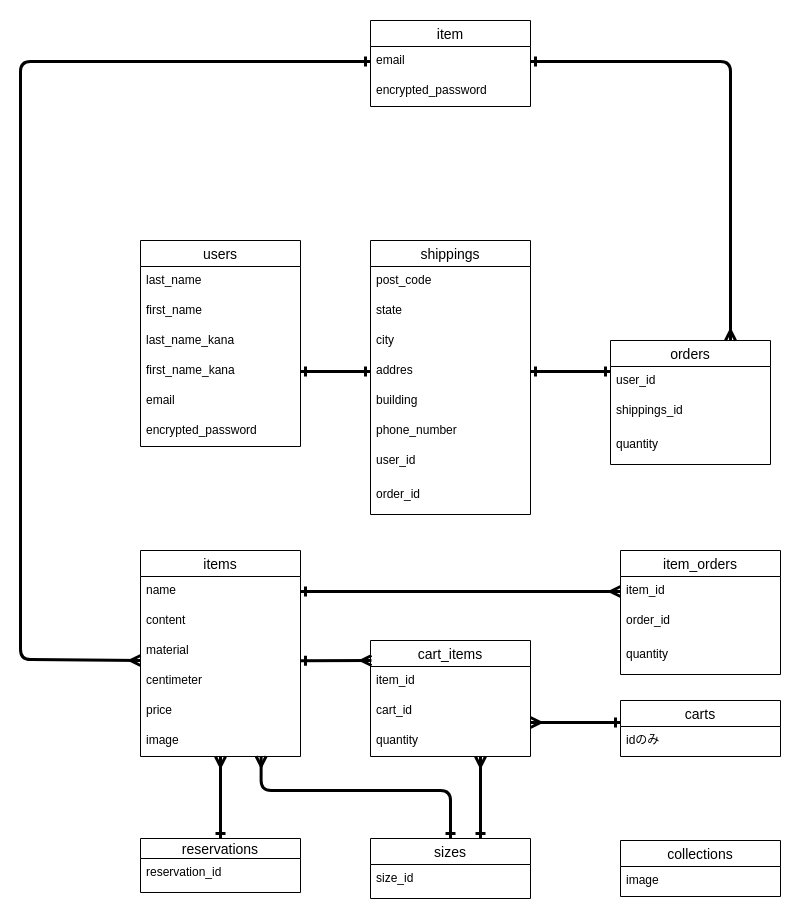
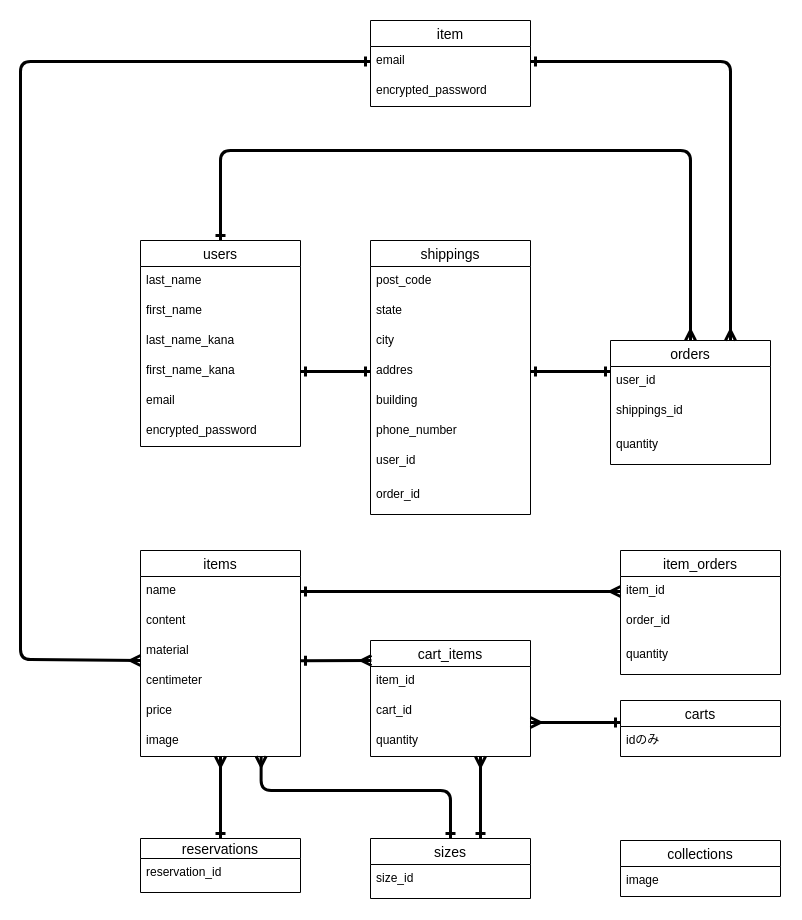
  <mxCell id="0" />
  <mxCell id="1" parent="0" />
  <mxCell id="2" value="users" style="swimlane;fontStyle=0;childLayout=stackLayout;horizontal=1;startSize=26;horizontalStack=0;resizeParent=1;resizeParentMax=0;resizeLast=0;collapsible=1;marginBottom=0;align=center;fontSize=14;" parent="1" vertex="1"><mxGeometry x="140" y="240" width="160" height="206" as="geometry" /></mxCell>
  <mxCell id="3" value="last_name" style="text;strokeColor=none;fillColor=none;spacingLeft=4;spacingRight=4;overflow=hidden;rotatable=0;points=[[0,0.5],[1,0.5]];portConstraint=eastwest;fontSize=12;" parent="2" vertex="1"><mxGeometry y="26" width="160" height="30" as="geometry" /></mxCell>
  <mxCell id="4" value="first_name" style="text;strokeColor=none;fillColor=none;spacingLeft=4;spacingRight=4;overflow=hidden;rotatable=0;points=[[0,0.5],[1,0.5]];portConstraint=eastwest;fontSize=12;" parent="2" vertex="1"><mxGeometry y="56" width="160" height="30" as="geometry" /></mxCell>
  <mxCell id="5" value="last_name_kana" style="text;strokeColor=none;fillColor=none;spacingLeft=4;spacingRight=4;overflow=hidden;rotatable=0;points=[[0,0.5],[1,0.5]];portConstraint=eastwest;fontSize=12;" parent="2" vertex="1"><mxGeometry y="86" width="160" height="30" as="geometry" /></mxCell>
  <mxCell id="6" value="first_name_kana" style="text;strokeColor=none;fillColor=none;spacingLeft=4;spacingRight=4;overflow=hidden;rotatable=0;points=[[0,0.5],[1,0.5]];portConstraint=eastwest;fontSize=12;" parent="2" vertex="1"><mxGeometry y="116" width="160" height="30" as="geometry" /></mxCell>
  <mxCell id="7" value="email" style="text;strokeColor=none;fillColor=none;spacingLeft=4;spacingRight=4;overflow=hidden;rotatable=0;points=[[0,0.5],[1,0.5]];portConstraint=eastwest;fontSize=12;" parent="2" vertex="1"><mxGeometry y="146" width="160" height="30" as="geometry" /></mxCell>
  <mxCell id="8" value="encrypted_password" style="text;strokeColor=none;fillColor=none;spacingLeft=4;spacingRight=4;overflow=hidden;rotatable=0;points=[[0,0.5],[1,0.5]];portConstraint=eastwest;fontSize=12;" parent="2" vertex="1"><mxGeometry y="176" width="160" height="30" as="geometry" /></mxCell>
  <mxCell id="9" value="items" style="swimlane;fontStyle=0;childLayout=stackLayout;horizontal=1;startSize=26;horizontalStack=0;resizeParent=1;resizeParentMax=0;resizeLast=0;collapsible=1;marginBottom=0;align=center;fontSize=14;" parent="1" vertex="1"><mxGeometry x="140" y="550" width="160" height="206" as="geometry" /></mxCell>
  <mxCell id="10" value="name" style="text;strokeColor=none;fillColor=none;spacingLeft=4;spacingRight=4;overflow=hidden;rotatable=0;points=[[0,0.5],[1,0.5]];portConstraint=eastwest;fontSize=12;" parent="9" vertex="1"><mxGeometry y="26" width="160" height="30" as="geometry" /></mxCell>
  <mxCell id="11" value="content" style="text;strokeColor=none;fillColor=none;spacingLeft=4;spacingRight=4;overflow=hidden;rotatable=0;points=[[0,0.5],[1,0.5]];portConstraint=eastwest;fontSize=12;" parent="9" vertex="1"><mxGeometry y="56" width="160" height="30" as="geometry" /></mxCell>
  <mxCell id="12" value="material&#10;&#10;&#10;&#10;" style="text;strokeColor=none;fillColor=none;spacingLeft=4;spacingRight=4;overflow=hidden;rotatable=0;points=[[0,0.5],[1,0.5]];portConstraint=eastwest;fontSize=12;" parent="9" vertex="1"><mxGeometry y="86" width="160" height="30" as="geometry" /></mxCell>
  <mxCell id="13" value="centimeter" style="text;strokeColor=none;fillColor=none;spacingLeft=4;spacingRight=4;overflow=hidden;rotatable=0;points=[[0,0.5],[1,0.5]];portConstraint=eastwest;fontSize=12;" parent="9" vertex="1"><mxGeometry y="116" width="160" height="30" as="geometry" /></mxCell>
  <mxCell id="14" value="price" style="text;strokeColor=none;fillColor=none;spacingLeft=4;spacingRight=4;overflow=hidden;rotatable=0;points=[[0,0.5],[1,0.5]];portConstraint=eastwest;fontSize=12;" parent="9" vertex="1"><mxGeometry y="146" width="160" height="30" as="geometry" /></mxCell>
  <mxCell id="15" value="image" style="text;strokeColor=none;fillColor=none;spacingLeft=4;spacingRight=4;overflow=hidden;rotatable=0;points=[[0,0.5],[1,0.5]];portConstraint=eastwest;fontSize=12;" parent="9" vertex="1"><mxGeometry y="176" width="160" height="30" as="geometry" /></mxCell>
  <mxCell id="16" value="shippings" style="swimlane;fontStyle=0;childLayout=stackLayout;horizontal=1;startSize=26;horizontalStack=0;resizeParent=1;resizeParentMax=0;resizeLast=0;collapsible=1;marginBottom=0;align=center;fontSize=14;" parent="1" vertex="1"><mxGeometry x="370" y="240" width="160" height="274" as="geometry" /></mxCell>
  <mxCell id="17" value="post_code" style="text;strokeColor=none;fillColor=none;spacingLeft=4;spacingRight=4;overflow=hidden;rotatable=0;points=[[0,0.5],[1,0.5]];portConstraint=eastwest;fontSize=12;" parent="16" vertex="1"><mxGeometry y="26" width="160" height="30" as="geometry" /></mxCell>
  <mxCell id="18" value="state" style="text;strokeColor=none;fillColor=none;spacingLeft=4;spacingRight=4;overflow=hidden;rotatable=0;points=[[0,0.5],[1,0.5]];portConstraint=eastwest;fontSize=12;" parent="16" vertex="1"><mxGeometry y="56" width="160" height="30" as="geometry" /></mxCell>
  <mxCell id="19" value="city" style="text;strokeColor=none;fillColor=none;spacingLeft=4;spacingRight=4;overflow=hidden;rotatable=0;points=[[0,0.5],[1,0.5]];portConstraint=eastwest;fontSize=12;" parent="16" vertex="1"><mxGeometry y="86" width="160" height="30" as="geometry" /></mxCell>
  <mxCell id="20" value="addres" style="text;strokeColor=none;fillColor=none;spacingLeft=4;spacingRight=4;overflow=hidden;rotatable=0;points=[[0,0.5],[1,0.5]];portConstraint=eastwest;fontSize=12;" parent="16" vertex="1"><mxGeometry y="116" width="160" height="30" as="geometry" /></mxCell>
  <mxCell id="21" value="building" style="text;strokeColor=none;fillColor=none;spacingLeft=4;spacingRight=4;overflow=hidden;rotatable=0;points=[[0,0.5],[1,0.5]];portConstraint=eastwest;fontSize=12;" parent="16" vertex="1"><mxGeometry y="146" width="160" height="30" as="geometry" /></mxCell>
  <mxCell id="22" value="phone_number" style="text;strokeColor=none;fillColor=none;spacingLeft=4;spacingRight=4;overflow=hidden;rotatable=0;points=[[0,0.5],[1,0.5]];portConstraint=eastwest;fontSize=12;" parent="16" vertex="1"><mxGeometry y="176" width="160" height="30" as="geometry" /></mxCell>
  <mxCell id="23" value="user_id" style="text;strokeColor=none;fillColor=none;spacingLeft=4;spacingRight=4;overflow=hidden;rotatable=0;points=[[0,0.5],[1,0.5]];portConstraint=eastwest;fontSize=12;" parent="16" vertex="1"><mxGeometry y="206" width="160" height="34" as="geometry" /></mxCell>
  <mxCell id="24" value="order_id" style="text;strokeColor=none;fillColor=none;spacingLeft=4;spacingRight=4;overflow=hidden;rotatable=0;points=[[0,0.5],[1,0.5]];portConstraint=eastwest;fontSize=12;" parent="16" vertex="1"><mxGeometry y="240" width="160" height="34" as="geometry" /></mxCell>
  <mxCell id="25" value="sizes" style="swimlane;fontStyle=0;childLayout=stackLayout;horizontal=1;startSize=26;horizontalStack=0;resizeParent=1;resizeParentMax=0;resizeLast=0;collapsible=1;marginBottom=0;align=center;fontSize=14;" parent="1" vertex="1"><mxGeometry x="370" y="838" width="160" height="60" as="geometry" /></mxCell>
  <mxCell id="26" value="size_id" style="text;strokeColor=none;fillColor=none;spacingLeft=4;spacingRight=4;overflow=hidden;rotatable=0;points=[[0,0.5],[1,0.5]];portConstraint=eastwest;fontSize=12;" parent="25" vertex="1"><mxGeometry y="26" width="160" height="34" as="geometry" /></mxCell>
  <mxCell id="27" value="carts" style="swimlane;fontStyle=0;childLayout=stackLayout;horizontal=1;startSize=26;horizontalStack=0;resizeParent=1;resizeParentMax=0;resizeLast=0;collapsible=1;marginBottom=0;align=center;fontSize=14;" parent="1" vertex="1"><mxGeometry x="620" y="700" width="160" height="56" as="geometry" /></mxCell>
  <mxCell id="28" value="idのみ" style="text;strokeColor=none;fillColor=none;spacingLeft=4;spacingRight=4;overflow=hidden;rotatable=0;points=[[0,0.5],[1,0.5]];portConstraint=eastwest;fontSize=12;" parent="27" vertex="1"><mxGeometry y="26" width="160" height="30" as="geometry" /></mxCell>
  <mxCell id="29" value="" style="fontSize=12;html=1;endArrow=ERone;endFill=0;exitX=1;exitY=0.5;exitDx=0;exitDy=0;startArrow=ERone;startFill=0;entryX=0;entryY=0.5;entryDx=0;entryDy=0;strokeWidth=3;" parent="1" source="6" target="20" edge="1"><mxGeometry width="100" height="100" relative="1" as="geometry"><mxPoint x="350" y="510" as="sourcePoint" /><mxPoint x="360" y="371" as="targetPoint" /></mxGeometry></mxCell>
  <mxCell id="30" value="" style="fontSize=12;html=1;endArrow=ERone;endFill=0;exitX=1;exitY=0.5;exitDx=0;exitDy=0;startArrow=ERone;startFill=0;entryX=0.5;entryY=0;entryDx=0;entryDy=0;strokeWidth=3;strokeColor=none;edgeStyle=orthogonalEdgeStyle;" parent="1" edge="1"><mxGeometry width="100" height="100" relative="1" as="geometry"><mxPoint x="530" y="370" as="sourcePoint" /><mxPoint x="690" y="560" as="targetPoint" /></mxGeometry></mxCell>
  <mxCell id="31" value="" style="fontSize=12;html=1;endArrow=ERone;endFill=0;exitX=1;exitY=0.5;exitDx=0;exitDy=0;startArrow=ERone;startFill=0;strokeWidth=3;edgeStyle=orthogonalEdgeStyle;" parent="1" source="20" edge="1"><mxGeometry width="100" height="100" relative="1" as="geometry"><mxPoint x="600" y="376.38" as="sourcePoint" /><mxPoint x="610" y="371" as="targetPoint" /></mxGeometry></mxCell>
  <mxCell id="32" value="" style="fontSize=12;html=1;endArrow=ERmany;startArrow=ERone;strokeWidth=3;startFill=0;entryX=0.5;entryY=1;entryDx=0;entryDy=0;exitX=0.5;exitY=0;exitDx=0;exitDy=0;" parent="1" source="51" target="9" edge="1"><mxGeometry width="100" height="100" relative="1" as="geometry"><mxPoint x="220" y="830" as="sourcePoint" /><mxPoint x="220" y="770" as="targetPoint" /></mxGeometry></mxCell>
  <mxCell id="33" value="collections" style="swimlane;fontStyle=0;childLayout=stackLayout;horizontal=1;startSize=26;horizontalStack=0;resizeParent=1;resizeParentMax=0;resizeLast=0;collapsible=1;marginBottom=0;align=center;fontSize=14;" parent="1" vertex="1"><mxGeometry x="620" y="840" width="160" height="56" as="geometry" /></mxCell>
  <mxCell id="34" value="image" style="text;strokeColor=none;fillColor=none;spacingLeft=4;spacingRight=4;overflow=hidden;rotatable=0;points=[[0,0.5],[1,0.5]];portConstraint=eastwest;fontSize=12;" parent="33" vertex="1"><mxGeometry y="26" width="160" height="30" as="geometry" /></mxCell>
+ <mxCell id="35" value="" style="fontSize=12;html=1;endArrow=ERmany;startArrow=ERone;strokeWidth=3;startFill=0;exitX=0.5;exitY=0;exitDx=0;exitDy=0;edgeStyle=orthogonalEdgeStyle;entryX=0.5;entryY=0;entryDx=0;entryDy=0;" parent="1" source="2" target="36" edge="1"><mxGeometry width="100" height="100" relative="1" as="geometry"><mxPoint x="420" y="850" as="sourcePoint" /><mxPoint x="690" y="330" as="targetPoint" /><Array as="points"><mxPoint x="220" y="150" /><mxPoint x="690" y="150" /></Array></mxGeometry></mxCell>
  <mxCell id="36" value="orders" style="swimlane;fontStyle=0;childLayout=stackLayout;horizontal=1;startSize=26;horizontalStack=0;resizeParent=1;resizeParentMax=0;resizeLast=0;collapsible=1;marginBottom=0;align=center;fontSize=14;" parent="1" vertex="1"><mxGeometry x="610" y="340" width="160" height="124" as="geometry" /></mxCell>
  <mxCell id="37" value="user_id" style="text;strokeColor=none;fillColor=none;spacingLeft=4;spacingRight=4;overflow=hidden;rotatable=0;points=[[0,0.5],[1,0.5]];portConstraint=eastwest;fontSize=12;" parent="36" vertex="1"><mxGeometry y="26" width="160" height="30" as="geometry" /></mxCell>
  <mxCell id="38" value="shippings_id" style="text;strokeColor=none;fillColor=none;spacingLeft=4;spacingRight=4;overflow=hidden;rotatable=0;points=[[0,0.5],[1,0.5]];portConstraint=eastwest;fontSize=12;" parent="36" vertex="1"><mxGeometry y="56" width="160" height="34" as="geometry" /></mxCell>
  <mxCell id="39" value="quantity" style="text;strokeColor=none;fillColor=none;spacingLeft=4;spacingRight=4;overflow=hidden;rotatable=0;points=[[0,0.5],[1,0.5]];portConstraint=eastwest;fontSize=12;" parent="36" vertex="1"><mxGeometry y="90" width="160" height="34" as="geometry" /></mxCell>
  <mxCell id="40" value="item_orders" style="swimlane;fontStyle=0;childLayout=stackLayout;horizontal=1;startSize=26;horizontalStack=0;resizeParent=1;resizeParentMax=0;resizeLast=0;collapsible=1;marginBottom=0;align=center;fontSize=14;" parent="1" vertex="1"><mxGeometry x="620" y="550" width="160" height="124" as="geometry" /></mxCell>
  <mxCell id="41" value="item_id" style="text;strokeColor=none;fillColor=none;spacingLeft=4;spacingRight=4;overflow=hidden;rotatable=0;points=[[0,0.5],[1,0.5]];portConstraint=eastwest;fontSize=12;" parent="40" vertex="1"><mxGeometry y="26" width="160" height="30" as="geometry" /></mxCell>
  <mxCell id="42" value="order_id" style="text;strokeColor=none;fillColor=none;spacingLeft=4;spacingRight=4;overflow=hidden;rotatable=0;points=[[0,0.5],[1,0.5]];portConstraint=eastwest;fontSize=12;" parent="40" vertex="1"><mxGeometry y="56" width="160" height="34" as="geometry" /></mxCell>
  <mxCell id="43" value="quantity" style="text;strokeColor=none;fillColor=none;spacingLeft=4;spacingRight=4;overflow=hidden;rotatable=0;points=[[0,0.5],[1,0.5]];portConstraint=eastwest;fontSize=12;" parent="40" vertex="1"><mxGeometry y="90" width="160" height="34" as="geometry" /></mxCell>
  <mxCell id="44" value="" style="fontSize=12;html=1;endArrow=ERmany;startArrow=ERone;strokeWidth=3;startFill=0;entryX=0;entryY=0.5;entryDx=0;entryDy=0;exitX=1;exitY=0.5;exitDx=0;exitDy=0;" parent="1" source="10" target="41" edge="1"><mxGeometry width="100" height="100" relative="1" as="geometry"><mxPoint x="470" y="910" as="sourcePoint" /><mxPoint x="540" y="891" as="targetPoint" /></mxGeometry></mxCell>
  <mxCell id="45" value="cart_items" style="swimlane;fontStyle=0;childLayout=stackLayout;horizontal=1;startSize=26;horizontalStack=0;resizeParent=1;resizeParentMax=0;resizeLast=0;collapsible=1;marginBottom=0;align=center;fontSize=14;" parent="1" vertex="1"><mxGeometry x="370" y="640" width="160" height="116" as="geometry" /></mxCell>
  <mxCell id="46" value="item_id" style="text;strokeColor=none;fillColor=none;spacingLeft=4;spacingRight=4;overflow=hidden;rotatable=0;points=[[0,0.5],[1,0.5]];portConstraint=eastwest;fontSize=12;" parent="45" vertex="1"><mxGeometry y="26" width="160" height="30" as="geometry" /></mxCell>
  <mxCell id="47" value="cart_id" style="text;strokeColor=none;fillColor=none;spacingLeft=4;spacingRight=4;overflow=hidden;rotatable=0;points=[[0,0.5],[1,0.5]];portConstraint=eastwest;fontSize=12;" parent="45" vertex="1"><mxGeometry y="56" width="160" height="30" as="geometry" /></mxCell>
  <mxCell id="48" value="quantity" style="text;strokeColor=none;fillColor=none;spacingLeft=4;spacingRight=4;overflow=hidden;rotatable=0;points=[[0,0.5],[1,0.5]];portConstraint=eastwest;fontSize=12;" parent="45" vertex="1"><mxGeometry y="86" width="160" height="30" as="geometry" /></mxCell>
  <mxCell id="49" value="" style="fontSize=12;html=1;endArrow=ERmany;startArrow=ERone;strokeWidth=3;startFill=0;entryX=0.005;entryY=0.696;entryDx=0;entryDy=0;exitX=0.999;exitY=0.8;exitDx=0;exitDy=0;exitPerimeter=0;entryPerimeter=0;" parent="1" edge="1"><mxGeometry width="100" height="100" relative="1" as="geometry"><mxPoint x="300" y="660.34" as="sourcePoint" /><mxPoint x="370.96" y="660.004" as="targetPoint" /></mxGeometry></mxCell>
  <mxCell id="50" value="" style="fontSize=12;html=1;endArrow=ERmany;startArrow=ERone;strokeWidth=3;startFill=0;" parent="1" edge="1"><mxGeometry width="100" height="100" relative="1" as="geometry"><mxPoint x="620" y="722" as="sourcePoint" /><mxPoint x="530" y="722" as="targetPoint" /></mxGeometry></mxCell>
  <mxCell id="51" value="reservations" style="swimlane;fontStyle=0;childLayout=stackLayout;horizontal=1;startSize=20;horizontalStack=0;resizeParent=1;resizeParentMax=0;resizeLast=0;collapsible=1;marginBottom=0;align=center;fontSize=14;" parent="1" vertex="1"><mxGeometry x="140" y="838" width="160" height="54" as="geometry" /></mxCell>
  <mxCell id="52" value="reservation_id" style="text;strokeColor=none;fillColor=none;spacingLeft=4;spacingRight=4;overflow=hidden;rotatable=0;points=[[0,0.5],[1,0.5]];portConstraint=eastwest;fontSize=12;" parent="51" vertex="1"><mxGeometry y="20" width="160" height="34" as="geometry" /></mxCell>
  <mxCell id="53" value="" style="fontSize=12;html=1;endArrow=ERmany;startArrow=ERone;strokeWidth=3;startFill=0;edgeStyle=orthogonalEdgeStyle;entryX=0.754;entryY=0.991;entryDx=0;entryDy=0;entryPerimeter=0;exitX=0.5;exitY=0;exitDx=0;exitDy=0;" parent="1" source="25" target="15" edge="1"><mxGeometry width="100" height="100" relative="1" as="geometry"><mxPoint x="260" y="840" as="sourcePoint" /><mxPoint x="260" y="760" as="targetPoint" /><Array as="points"><mxPoint x="450" y="790" /><mxPoint x="261" y="790" /></Array></mxGeometry></mxCell>
  <mxCell id="54" value="item" style="swimlane;fontStyle=0;childLayout=stackLayout;horizontal=1;startSize=26;horizontalStack=0;resizeParent=1;resizeParentMax=0;resizeLast=0;collapsible=1;marginBottom=0;align=center;fontSize=14;" parent="1" vertex="1"><mxGeometry x="370" y="20" width="160" height="86" as="geometry" /></mxCell>
  <mxCell id="55" value="email" style="text;strokeColor=none;fillColor=none;spacingLeft=4;spacingRight=4;overflow=hidden;rotatable=0;points=[[0,0.5],[1,0.5]];portConstraint=eastwest;fontSize=12;" parent="54" vertex="1"><mxGeometry y="26" width="160" height="30" as="geometry" /></mxCell>
  <mxCell id="56" value="encrypted_password" style="text;strokeColor=none;fillColor=none;spacingLeft=4;spacingRight=4;overflow=hidden;rotatable=0;points=[[0,0.5],[1,0.5]];portConstraint=eastwest;fontSize=12;" parent="54" vertex="1"><mxGeometry y="56" width="160" height="30" as="geometry" /></mxCell>
  <mxCell id="57" value="" style="fontSize=12;html=1;endArrow=ERmany;startArrow=ERone;strokeWidth=3;startFill=0;exitX=1;exitY=0.5;exitDx=0;exitDy=0;edgeStyle=orthogonalEdgeStyle;entryX=0.75;entryY=0;entryDx=0;entryDy=0;" parent="1" source="55" target="36" edge="1"><mxGeometry width="100" height="100" relative="1" as="geometry"><mxPoint x="230" y="250" as="sourcePoint" /><mxPoint x="700" y="350" as="targetPoint" /><Array as="points"><mxPoint x="730" y="61" /></Array></mxGeometry></mxCell>
  <mxCell id="58" value="" style="fontSize=12;html=1;endArrow=ERmany;startArrow=ERone;strokeWidth=3;startFill=0;exitX=0;exitY=0.5;exitDx=0;exitDy=0;edgeStyle=orthogonalEdgeStyle;" parent="1" source="55" edge="1"><mxGeometry width="100" height="100" relative="1" as="geometry"><mxPoint x="540" y="71" as="sourcePoint" /><mxPoint x="140" y="660" as="targetPoint" /><Array as="points"><mxPoint x="20" y="61" /><mxPoint x="20" y="659" /><mxPoint x="140" y="659" /></Array></mxGeometry></mxCell>
  <mxCell id="59" value="" style="fontSize=12;html=1;endArrow=ERmany;startArrow=ERone;strokeWidth=3;startFill=0;entryX=0.5;entryY=1;entryDx=0;entryDy=0;exitX=0.5;exitY=0;exitDx=0;exitDy=0;" edge="1" parent="1"><mxGeometry width="100" height="100" relative="1" as="geometry"><mxPoint x="480" y="838" as="sourcePoint" /><mxPoint x="480" y="756" as="targetPoint" /></mxGeometry></mxCell>
